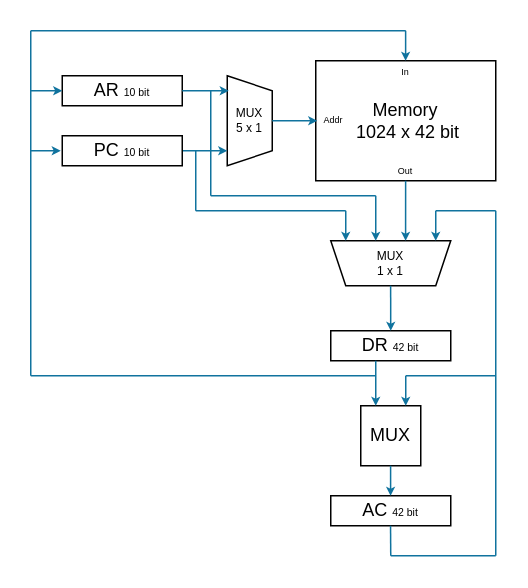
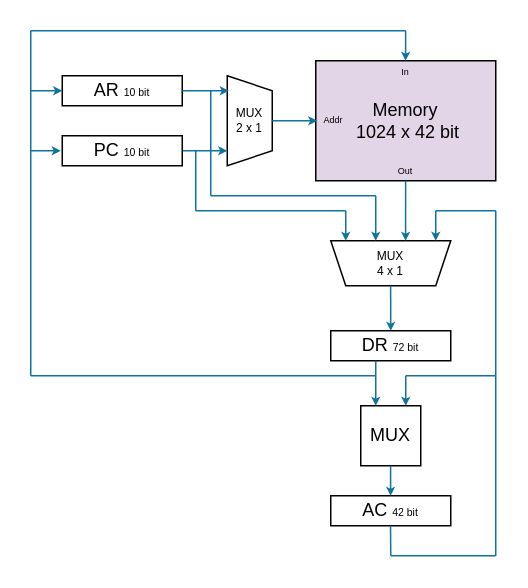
  <mxCell id="0" />
  <mxCell id="1" parent="0" />
- <mxCell id="2" value="&lt;div&gt;&lt;br&gt;&lt;/div&gt;Memory&lt;div&gt;&amp;nbsp; &amp;nbsp; &amp;nbsp; 1024 x 42 bit&amp;nbsp; &amp;nbsp; &amp;nbsp;&lt;/div&gt;&lt;div&gt;&lt;br&gt;&lt;/div&gt;" style="rounded=0;whiteSpace=wrap;html=1;" parent="1" vertex="1"><mxGeometry x="210" y="40" width="120" height="80" as="geometry" /></mxCell>
+ <mxCell id="2" value="&lt;div&gt;&lt;br&gt;&lt;/div&gt;Memory&lt;div&gt;&amp;nbsp; &amp;nbsp; &amp;nbsp; 1024 x 42 bit&amp;nbsp; &amp;nbsp; &amp;nbsp;&lt;/div&gt;&lt;div&gt;&lt;br&gt;&lt;/div&gt;" style="rounded=0;whiteSpace=wrap;html=1;fillColor=#e1d5e7;" parent="1" vertex="1"><mxGeometry x="210" y="40" width="120" height="80" as="geometry" /></mxCell>
  <mxCell id="3" value="AR&amp;nbsp;&lt;font style=&quot;font-size: 7px;&quot;&gt;10 bit&lt;/font&gt;" style="rounded=0;whiteSpace=wrap;html=1;" parent="1" vertex="1"><mxGeometry x="41" y="50" width="80" height="20" as="geometry" /></mxCell>
- <mxCell id="4" value="DR &lt;font style=&quot;font-size: 7px;&quot;&gt;42 bit&lt;/font&gt;" style="rounded=0;whiteSpace=wrap;html=1;" parent="1" vertex="1"><mxGeometry x="220" y="220" width="80" height="20" as="geometry" /></mxCell>
+ <mxCell id="4" value="DR &lt;font style=&quot;font-size: 7px;&quot;&gt;72 bit&lt;/font&gt;" style="rounded=0;whiteSpace=wrap;html=1;" parent="1" vertex="1"><mxGeometry x="220" y="220" width="80" height="20" as="geometry" /></mxCell>
  <mxCell id="5" value="AC&amp;nbsp;&lt;font style=&quot;font-size: 7px;&quot;&gt;42 bit&lt;/font&gt;" style="rounded=0;whiteSpace=wrap;html=1;" parent="1" vertex="1"><mxGeometry x="220" y="330" width="80" height="20" as="geometry" /></mxCell>
  <mxCell id="6" value="MUX" style="rounded=0;whiteSpace=wrap;html=1;" parent="1" vertex="1"><mxGeometry x="240" y="270" width="40" height="40" as="geometry" /></mxCell>
  <mxCell id="7" value="" style="shape=trapezoid;perimeter=trapezoidPerimeter;whiteSpace=wrap;html=1;fixedSize=1;rotation=-180;size=10;" parent="1" vertex="1"><mxGeometry x="220" y="160" width="80" height="30" as="geometry" /></mxCell>
  <mxCell id="8" style="edgeStyle=orthogonalEdgeStyle;rounded=0;orthogonalLoop=1;jettySize=auto;html=1;fillColor=#b1ddf0;strokeColor=#10739e;startSize=6;endSize=3;" parent="1" edge="1"><mxGeometry relative="1" as="geometry"><mxPoint x="250" y="160" as="targetPoint" /><mxPoint x="250" y="130" as="sourcePoint" /></mxGeometry></mxCell>
  <mxCell id="9" style="edgeStyle=orthogonalEdgeStyle;rounded=0;orthogonalLoop=1;jettySize=auto;html=1;fillColor=#b1ddf0;strokeColor=#10739e;startSize=6;endSize=3;" parent="1" edge="1"><mxGeometry relative="1" as="geometry"><mxPoint x="269.92" y="160" as="targetPoint" /><mxPoint x="269.92" y="120" as="sourcePoint" /><Array as="points"><mxPoint x="269.92" y="150" /><mxPoint x="269.92" y="150" /></Array></mxGeometry></mxCell>
  <mxCell id="10" style="edgeStyle=orthogonalEdgeStyle;rounded=0;orthogonalLoop=1;jettySize=auto;html=1;fillColor=#b1ddf0;strokeColor=#10739e;startSize=6;endSize=3;" parent="1" edge="1"><mxGeometry relative="1" as="geometry"><mxPoint x="290" y="160" as="targetPoint" /><mxPoint x="290" y="140" as="sourcePoint" /></mxGeometry></mxCell>
- <mxCell id="11" value="MUX&lt;br&gt;1 x 1" style="text;html=1;align=center;verticalAlign=middle;whiteSpace=wrap;rounded=0;fontSize=8;" parent="1" vertex="1"><mxGeometry x="245" y="165" width="30" height="20" as="geometry" /></mxCell>
+ <mxCell id="11" value="MUX&lt;br&gt;4 x 1" style="text;html=1;align=center;verticalAlign=middle;whiteSpace=wrap;rounded=0;fontSize=8;" parent="1" vertex="1"><mxGeometry x="245" y="165" width="30" height="20" as="geometry" /></mxCell>
  <mxCell id="12" style="edgeStyle=orthogonalEdgeStyle;rounded=0;orthogonalLoop=1;jettySize=auto;html=1;fillColor=#b1ddf0;strokeColor=#10739e;startSize=6;endSize=3;entryX=0.5;entryY=0;entryDx=0;entryDy=0;" parent="1" target="4" edge="1"><mxGeometry relative="1" as="geometry"><mxPoint x="259.92" y="210" as="targetPoint" /><mxPoint x="259.92" y="190" as="sourcePoint" /></mxGeometry></mxCell>
  <mxCell id="13" style="edgeStyle=orthogonalEdgeStyle;rounded=0;orthogonalLoop=1;jettySize=auto;html=1;fillColor=#b1ddf0;strokeColor=#10739e;startSize=6;endSize=3;exitX=0.375;exitY=0.997;exitDx=0;exitDy=0;exitPerimeter=0;" parent="1" source="4" edge="1"><mxGeometry relative="1" as="geometry"><mxPoint x="250" y="270" as="targetPoint" /><mxPoint x="250" y="250" as="sourcePoint" /></mxGeometry></mxCell>
  <mxCell id="14" style="edgeStyle=orthogonalEdgeStyle;rounded=0;orthogonalLoop=1;jettySize=auto;html=1;fillColor=#b1ddf0;strokeColor=#10739e;startSize=6;endSize=3;" parent="1" edge="1"><mxGeometry relative="1" as="geometry"><mxPoint x="259.9" y="330" as="targetPoint" /><mxPoint x="259.9" y="310" as="sourcePoint" /></mxGeometry></mxCell>
  <mxCell id="15" value="" style="endArrow=none;html=1;rounded=0;fillColor=#b1ddf0;strokeColor=#10739e;startSize=6;endSize=3;" parent="1" edge="1"><mxGeometry width="50" height="50" relative="1" as="geometry"><mxPoint x="259.86" y="350" as="sourcePoint" /><mxPoint x="260" y="370" as="targetPoint" /></mxGeometry></mxCell>
  <mxCell id="16" value="" style="endArrow=none;html=1;rounded=0;fillColor=#b1ddf0;strokeColor=#10739e;startSize=6;endSize=3;" parent="1" edge="1"><mxGeometry width="50" height="50" relative="1" as="geometry"><mxPoint x="260" y="370" as="sourcePoint" /><mxPoint x="330" y="370" as="targetPoint" /></mxGeometry></mxCell>
  <mxCell id="17" value="" style="endArrow=none;html=1;rounded=0;fillColor=#b1ddf0;strokeColor=#10739e;startSize=6;endSize=3;" parent="1" edge="1"><mxGeometry width="50" height="50" relative="1" as="geometry"><mxPoint x="330" y="140" as="sourcePoint" /><mxPoint x="330" y="370" as="targetPoint" /></mxGeometry></mxCell>
  <mxCell id="18" value="" style="endArrow=none;html=1;rounded=0;fillColor=#b1ddf0;strokeColor=#10739e;startSize=6;endSize=3;" parent="1" edge="1"><mxGeometry width="50" height="50" relative="1" as="geometry"><mxPoint x="290" y="140" as="sourcePoint" /><mxPoint x="330" y="140" as="targetPoint" /></mxGeometry></mxCell>
  <mxCell id="19" value="" style="endArrow=none;html=1;rounded=0;fillColor=#b1ddf0;strokeColor=#10739e;startSize=6;endSize=3;" parent="1" edge="1"><mxGeometry width="50" height="50" relative="1" as="geometry"><mxPoint x="270" y="250" as="sourcePoint" /><mxPoint x="330" y="250" as="targetPoint" /></mxGeometry></mxCell>
  <mxCell id="20" style="edgeStyle=orthogonalEdgeStyle;rounded=0;orthogonalLoop=1;jettySize=auto;html=1;fillColor=#b1ddf0;strokeColor=#10739e;startSize=6;endSize=3;" parent="1" edge="1"><mxGeometry relative="1" as="geometry"><mxPoint x="270" y="270" as="targetPoint" /><mxPoint x="270" y="250" as="sourcePoint" /></mxGeometry></mxCell>
  <mxCell id="21" value="" style="endArrow=none;html=1;rounded=0;fillColor=#b1ddf0;strokeColor=#10739e;startSize=6;endSize=3;" parent="1" edge="1"><mxGeometry width="50" height="50" relative="1" as="geometry"><mxPoint x="20" y="20" as="sourcePoint" /><mxPoint x="20" y="250" as="targetPoint" /></mxGeometry></mxCell>
  <mxCell id="22" value="" style="endArrow=none;html=1;rounded=0;fillColor=#b1ddf0;strokeColor=#10739e;startSize=6;endSize=3;" parent="1" edge="1"><mxGeometry width="50" height="50" relative="1" as="geometry"><mxPoint x="20" y="20" as="sourcePoint" /><mxPoint x="270" y="20" as="targetPoint" /></mxGeometry></mxCell>
  <mxCell id="23" value="" style="shape=trapezoid;perimeter=trapezoidPerimeter;whiteSpace=wrap;html=1;fixedSize=1;rotation=90;size=10;" parent="1" vertex="1"><mxGeometry x="136" y="65" width="60" height="30" as="geometry" /></mxCell>
- <mxCell id="24" value="MUX&lt;br&gt;5 x 1" style="text;html=1;align=center;verticalAlign=middle;whiteSpace=wrap;rounded=0;fontSize=8;" parent="1" vertex="1"><mxGeometry x="151" y="70" width="30" height="20" as="geometry" /></mxCell>
+ <mxCell id="24" value="MUX&lt;br&gt;2 x 1" style="text;html=1;align=center;verticalAlign=middle;whiteSpace=wrap;rounded=0;fontSize=8;" parent="1" vertex="1"><mxGeometry x="151" y="70" width="30" height="20" as="geometry" /></mxCell>
  <mxCell id="25" value="" style="endArrow=none;html=1;rounded=0;fillColor=#b1ddf0;strokeColor=#10739e;startSize=6;endSize=3;" parent="1" edge="1"><mxGeometry width="50" height="50" relative="1" as="geometry"><mxPoint x="130" y="100" as="sourcePoint" /><mxPoint x="130" y="140" as="targetPoint" /></mxGeometry></mxCell>
  <mxCell id="26" style="edgeStyle=orthogonalEdgeStyle;rounded=0;orthogonalLoop=1;jettySize=auto;html=1;fillColor=#b1ddf0;strokeColor=#10739e;startSize=6;endSize=3;exitX=1;exitY=0.5;exitDx=0;exitDy=0;" parent="1" source="24" edge="1"><mxGeometry relative="1" as="geometry"><mxPoint x="211" y="80" as="targetPoint" /><mxPoint x="190" y="80" as="sourcePoint" /></mxGeometry></mxCell>
  <mxCell id="27" value="" style="endArrow=none;html=1;rounded=0;fillColor=#b1ddf0;strokeColor=#10739e;startSize=6;endSize=3;" parent="1" edge="1"><mxGeometry width="50" height="50" relative="1" as="geometry"><mxPoint x="130" y="140" as="sourcePoint" /><mxPoint x="230" y="140.07" as="targetPoint" /></mxGeometry></mxCell>
  <mxCell id="28" value="" style="endArrow=none;html=1;rounded=0;fillColor=#b1ddf0;strokeColor=#10739e;startSize=6;endSize=3;" parent="1" edge="1"><mxGeometry width="50" height="50" relative="1" as="geometry"><mxPoint x="20" y="250" as="sourcePoint" /><mxPoint x="250" y="250" as="targetPoint" /></mxGeometry></mxCell>
  <mxCell id="29" value="" style="endArrow=none;html=1;rounded=0;fillColor=#b1ddf0;strokeColor=#10739e;startSize=6;endSize=3;" parent="1" edge="1"><mxGeometry width="50" height="50" relative="1" as="geometry"><mxPoint x="140" y="130" as="sourcePoint" /><mxPoint x="250" y="130" as="targetPoint" /></mxGeometry></mxCell>
  <mxCell id="30" style="edgeStyle=orthogonalEdgeStyle;rounded=0;orthogonalLoop=1;jettySize=auto;html=1;fillColor=#b1ddf0;strokeColor=#10739e;startSize=6;endSize=3;" parent="1" edge="1"><mxGeometry relative="1" as="geometry"><mxPoint x="269.92" y="40" as="targetPoint" /><mxPoint x="269.92" y="20" as="sourcePoint" /></mxGeometry></mxCell>
  <mxCell id="31" value="Addr" style="text;html=1;align=center;verticalAlign=middle;whiteSpace=wrap;rounded=0;fontSize=6;" parent="1" vertex="1"><mxGeometry x="214" y="77.5" width="16" height="5" as="geometry" /></mxCell>
  <mxCell id="32" value="In" style="text;html=1;align=center;verticalAlign=middle;whiteSpace=wrap;rounded=0;fontSize=6;" parent="1" vertex="1"><mxGeometry x="262" y="45" width="16" height="5" as="geometry" /></mxCell>
  <mxCell id="33" value="Out" style="text;html=1;align=center;verticalAlign=middle;whiteSpace=wrap;rounded=0;fontSize=6;" parent="1" vertex="1"><mxGeometry x="262" y="107.5" width="16" height="12.5" as="geometry" /></mxCell>
  <mxCell id="34" style="edgeStyle=orthogonalEdgeStyle;rounded=0;orthogonalLoop=1;jettySize=auto;html=1;fillColor=#b1ddf0;strokeColor=#10739e;startSize=6;endSize=3;exitX=1;exitY=0.5;exitDx=0;exitDy=0;" parent="1" source="3" edge="1"><mxGeometry relative="1" as="geometry"><mxPoint x="152" y="59.9" as="targetPoint" /><mxPoint x="131" y="60" as="sourcePoint" /></mxGeometry></mxCell>
  <mxCell id="35" style="edgeStyle=orthogonalEdgeStyle;rounded=0;orthogonalLoop=1;jettySize=auto;html=1;fillColor=#b1ddf0;strokeColor=#10739e;startSize=6;endSize=3;exitX=1;exitY=0.5;exitDx=0;exitDy=0;" parent="1" edge="1"><mxGeometry relative="1" as="geometry"><mxPoint x="151" y="99.9" as="targetPoint" /><mxPoint x="121" y="100" as="sourcePoint" /></mxGeometry></mxCell>
  <mxCell id="36" style="edgeStyle=orthogonalEdgeStyle;rounded=0;orthogonalLoop=1;jettySize=auto;html=1;fillColor=#b1ddf0;strokeColor=#10739e;startSize=6;endSize=3;" parent="1" edge="1"><mxGeometry relative="1" as="geometry"><mxPoint x="41" y="59.88" as="targetPoint" /><mxPoint x="20" y="59.98" as="sourcePoint" /></mxGeometry></mxCell>
  <mxCell id="37" style="edgeStyle=orthogonalEdgeStyle;rounded=0;orthogonalLoop=1;jettySize=auto;html=1;fillColor=#b1ddf0;strokeColor=#10739e;startSize=6;endSize=3;" parent="1" edge="1"><mxGeometry relative="1" as="geometry"><mxPoint x="40" y="99.88" as="targetPoint" /><mxPoint x="20" y="99.98" as="sourcePoint" /></mxGeometry></mxCell>
  <mxCell id="38" value="" style="endArrow=none;html=1;rounded=0;fillColor=#b1ddf0;strokeColor=#10739e;startSize=6;endSize=3;" parent="1" edge="1"><mxGeometry width="50" height="50" relative="1" as="geometry"><mxPoint x="140" y="60" as="sourcePoint" /><mxPoint x="140" y="130" as="targetPoint" /></mxGeometry></mxCell>
  <mxCell id="39" style="edgeStyle=orthogonalEdgeStyle;rounded=0;orthogonalLoop=1;jettySize=auto;html=1;fillColor=#b1ddf0;strokeColor=#10739e;startSize=6;endSize=3;" parent="1" edge="1"><mxGeometry relative="1" as="geometry"><mxPoint x="230" y="160" as="targetPoint" /><mxPoint x="230" y="140" as="sourcePoint" /></mxGeometry></mxCell>
  <mxCell id="40" value="PC&amp;nbsp;&lt;font style=&quot;font-size: 7px;&quot;&gt;10 bit&lt;/font&gt;" style="rounded=0;whiteSpace=wrap;html=1;" parent="1" vertex="1"><mxGeometry x="41" y="90" width="80" height="20" as="geometry" /></mxCell>
